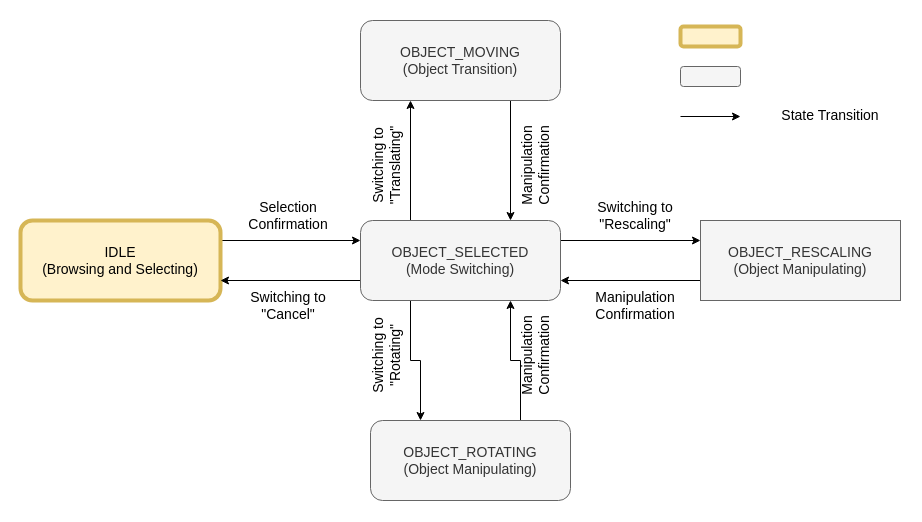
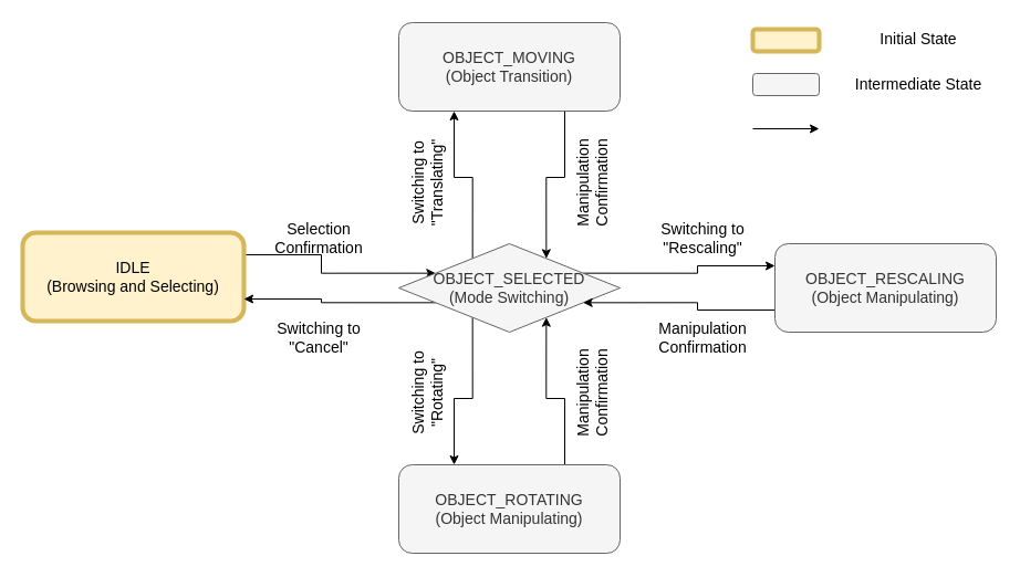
  <mxCell id="0" />
  <mxCell id="1" parent="0" />
  <mxCell id="2" style="edgeStyle=orthogonalEdgeStyle;rounded=0;orthogonalLoop=1;jettySize=auto;html=1;exitX=1;exitY=0.25;exitDx=0;exitDy=0;entryX=0;entryY=0.25;entryDx=0;entryDy=0;fontSize=14;" parent="1" source="3" target="8" edge="1"><mxGeometry relative="1" as="geometry" /></mxCell>
- <mxCell id="3" value="IDLE&lt;br style=&quot;font-size: 14px;&quot;&gt;(Browsing and Selecting)" style="rounded=1;whiteSpace=wrap;html=1;fillColor=#fff2cc;strokeColor=#d6b656;strokeWidth=4;imageWidth=24;imageHeight=24;fontSize=14;" parent="1" vertex="1"><mxGeometry x="20" y="220" width="200" height="80" as="geometry" /></mxCell>
+ <mxCell id="3" value="IDLE&lt;br style=&quot;font-size: 14px;&quot;&gt;(Browsing and Selecting)" style="rounded=1;whiteSpace=wrap;html=1;fillColor=#fff2cc;strokeColor=#d6b656;strokeWidth=4;imageWidth=24;imageHeight=24;fontSize=14;" parent="1" vertex="1"><mxGeometry x="20" y="210" width="200" height="80" as="geometry" /></mxCell>
  <mxCell id="4" style="edgeStyle=orthogonalEdgeStyle;rounded=0;orthogonalLoop=1;jettySize=auto;html=1;exitX=0;exitY=0.75;exitDx=0;exitDy=0;entryX=1;entryY=0.75;entryDx=0;entryDy=0;fontSize=14;" parent="1" source="8" target="3" edge="1"><mxGeometry relative="1" as="geometry" /></mxCell>
  <mxCell id="5" style="edgeStyle=orthogonalEdgeStyle;rounded=0;orthogonalLoop=1;jettySize=auto;html=1;exitX=0.25;exitY=0;exitDx=0;exitDy=0;entryX=0.25;entryY=1;entryDx=0;entryDy=0;fontSize=14;" parent="1" source="8" target="11" edge="1"><mxGeometry relative="1" as="geometry" /></mxCell>
  <mxCell id="6" style="edgeStyle=orthogonalEdgeStyle;rounded=0;orthogonalLoop=1;jettySize=auto;html=1;exitX=0.25;exitY=1;exitDx=0;exitDy=0;entryX=0.25;entryY=0;entryDx=0;entryDy=0;fontSize=14;" parent="1" source="8" target="15" edge="1"><mxGeometry relative="1" as="geometry" /></mxCell>
  <mxCell id="7" style="edgeStyle=orthogonalEdgeStyle;rounded=0;orthogonalLoop=1;jettySize=auto;html=1;exitX=1;exitY=0.25;exitDx=0;exitDy=0;entryX=0;entryY=0.25;entryDx=0;entryDy=0;fontSize=14;" parent="1" source="8" target="17" edge="1"><mxGeometry relative="1" as="geometry" /></mxCell>
- <mxCell id="8" value="OBJECT_SELECTED&lt;br style=&quot;font-size: 14px;&quot;&gt;(Mode Switching)" style="rounded=1;whiteSpace=wrap;html=1;fillColor=#f5f5f5;fontColor=#333333;strokeColor=#666666;imageWidth=24;imageHeight=24;fontSize=14;" parent="1" vertex="1"><mxGeometry x="360" y="220" width="200" height="80" as="geometry" /></mxCell>
+ <mxCell id="8" value="OBJECT_SELECTED&lt;br style=&quot;font-size: 14px;&quot;&gt;(Mode Switching)" style="rhombus;whiteSpace=wrap;html=1;fillColor=#f5f5f5;fontColor=#333333;strokeColor=#666666;imageWidth=24;imageHeight=24;fontSize=14;" parent="1" vertex="1"><mxGeometry x="360" y="220" width="200" height="80" as="geometry" /></mxCell>
  <mxCell id="9" value="Switching to &quot;Translating&quot;" style="text;html=1;strokeColor=none;fillColor=none;align=center;verticalAlign=middle;whiteSpace=wrap;rounded=0;rotation=-90;fontSize=14;" parent="1" vertex="1"><mxGeometry x="336" y="150" width="100" height="30" as="geometry" /></mxCell>
  <mxCell id="10" style="edgeStyle=orthogonalEdgeStyle;rounded=0;orthogonalLoop=1;jettySize=auto;html=1;exitX=0.75;exitY=1;exitDx=0;exitDy=0;entryX=0.75;entryY=0;entryDx=0;entryDy=0;fontSize=14;" parent="1" source="11" target="8" edge="1"><mxGeometry relative="1" as="geometry" /></mxCell>
  <mxCell id="11" value="OBJECT_MOVING&lt;br style=&quot;font-size: 14px;&quot;&gt;(Object Transition)" style="rounded=1;whiteSpace=wrap;html=1;fillColor=#f5f5f5;fontColor=#333333;strokeColor=#666666;imageWidth=24;imageHeight=24;fontSize=14;" parent="1" vertex="1"><mxGeometry x="360" y="20" width="200" height="80" as="geometry" /></mxCell>
  <mxCell id="12" value="Switching to &quot;Cancel&quot;" style="text;html=1;strokeColor=none;fillColor=none;align=center;verticalAlign=middle;whiteSpace=wrap;rounded=0;rotation=0;fontSize=14;" parent="1" vertex="1"><mxGeometry x="243" y="290" width="90" height="30" as="geometry" /></mxCell>
  <mxCell id="13" value="Selection Confirmation" style="text;html=1;strokeColor=none;fillColor=none;align=center;verticalAlign=middle;whiteSpace=wrap;rounded=0;rotation=0;fontSize=14;" parent="1" vertex="1"><mxGeometry x="230" y="190" width="116" height="50" as="geometry" /></mxCell>
  <mxCell id="14" style="edgeStyle=orthogonalEdgeStyle;rounded=0;orthogonalLoop=1;jettySize=auto;html=1;exitX=0.75;exitY=0;exitDx=0;exitDy=0;entryX=0.75;entryY=1;entryDx=0;entryDy=0;fontSize=14;" parent="1" source="15" target="8" edge="1"><mxGeometry relative="1" as="geometry" /></mxCell>
- <mxCell id="15" value="OBJECT_ROTATING&lt;br style=&quot;font-size: 14px;&quot;&gt;(Object Manipulating)" style="rounded=1;whiteSpace=wrap;html=1;fillColor=#f5f5f5;fontColor=#333333;strokeColor=#666666;imageWidth=24;imageHeight=24;fontSize=14;" parent="1" vertex="1"><mxGeometry x="370" y="420" width="200" height="80" as="geometry" /></mxCell>
+ <mxCell id="15" value="OBJECT_ROTATING&lt;br style=&quot;font-size: 14px;&quot;&gt;(Object Manipulating)" style="rounded=1;whiteSpace=wrap;html=1;fillColor=#f5f5f5;fontColor=#333333;strokeColor=#666666;imageWidth=24;imageHeight=24;fontSize=14;" parent="1" vertex="1"><mxGeometry x="360" y="420" width="200" height="80" as="geometry" /></mxCell>
  <mxCell id="16" style="edgeStyle=orthogonalEdgeStyle;rounded=0;orthogonalLoop=1;jettySize=auto;html=1;exitX=0;exitY=0.75;exitDx=0;exitDy=0;entryX=1;entryY=0.75;entryDx=0;entryDy=0;fontSize=14;" parent="1" source="17" target="8" edge="1"><mxGeometry relative="1" as="geometry" /></mxCell>
- <mxCell id="17" value="OBJECT_RESCALING&lt;br style=&quot;font-size: 14px;&quot;&gt;(Object Manipulating)" style="whiteSpace=wrap;html=1;fillColor=#f5f5f5;fontColor=#333333;strokeColor=#666666;imageWidth=24;imageHeight=24;fontSize=14;rounded=0;" parent="1" vertex="1"><mxGeometry x="700" y="220" width="200" height="80" as="geometry" /></mxCell>
+ <mxCell id="17" value="OBJECT_RESCALING&lt;br style=&quot;font-size: 14px;&quot;&gt;(Object Manipulating)" style="rounded=1;whiteSpace=wrap;html=1;fillColor=#f5f5f5;fontColor=#333333;strokeColor=#666666;imageWidth=24;imageHeight=24;fontSize=14;" parent="1" vertex="1"><mxGeometry x="700" y="220" width="200" height="80" as="geometry" /></mxCell>
  <mxCell id="18" value="" style="group;fontSize=14;" parent="1" vertex="1" connectable="0"><mxGeometry x="680" y="20" width="220" height="110" as="geometry" /></mxCell>
  <mxCell id="19" value="" style="rounded=1;whiteSpace=wrap;html=1;fillColor=#fff2cc;strokeColor=#d6b656;strokeWidth=4;fontSize=14;" parent="18" vertex="1"><mxGeometry y="6" width="60" height="20" as="geometry" /></mxCell>
  <mxCell id="20" value="" style="rounded=1;whiteSpace=wrap;html=1;fillColor=#f5f5f5;fontColor=#333333;strokeColor=#666666;fontSize=14;" parent="18" vertex="1"><mxGeometry y="46" width="60" height="20" as="geometry" /></mxCell>
  <mxCell id="21" value="" style="endArrow=classic;html=1;rounded=0;fontSize=14;" parent="18" edge="1"><mxGeometry width="50" height="50" relative="1" as="geometry"><mxPoint y="96" as="sourcePoint" /><mxPoint x="60" y="96" as="targetPoint" /></mxGeometry></mxCell>
- <mxCell id="24" value="State Transition" style="text;html=1;strokeColor=none;fillColor=none;align=center;verticalAlign=middle;whiteSpace=wrap;rounded=0;fontSize=14;" parent="18" vertex="1"><mxGeometry x="80" y="80" width="140" height="30" as="geometry" /></mxCell>
+ <mxCell id="22" value="Initial State" style="text;html=1;strokeColor=none;fillColor=none;align=center;verticalAlign=middle;whiteSpace=wrap;rounded=0;fontSize=14;" parent="18" vertex="1"><mxGeometry x="80" width="140" height="30" as="geometry" /></mxCell>
+ <mxCell id="23" value="Intermediate State" style="text;html=1;strokeColor=none;fillColor=none;align=center;verticalAlign=middle;whiteSpace=wrap;rounded=0;fontSize=14;" parent="18" vertex="1"><mxGeometry x="80" y="41" width="140" height="30" as="geometry" /></mxCell>
  <mxCell id="25" value="Manipulation Confirmation" style="text;html=1;strokeColor=none;fillColor=none;align=center;verticalAlign=middle;whiteSpace=wrap;rounded=0;rotation=-90;fontSize=14;" parent="1" vertex="1"><mxGeometry x="490" y="150" width="90" height="30" as="geometry" /></mxCell>
  <mxCell id="26" value="Switching to &quot;Rescaling&quot;" style="text;html=1;strokeColor=none;fillColor=none;align=center;verticalAlign=middle;whiteSpace=wrap;rounded=0;rotation=0;fontSize=14;" vertex="1" parent="1"><mxGeometry x="590" y="200" width="90" height="30" as="geometry" /></mxCell>
  <mxCell id="27" value="Manipulation Confirmation" style="text;html=1;strokeColor=none;fillColor=none;align=center;verticalAlign=middle;whiteSpace=wrap;rounded=0;rotation=0;fontSize=14;" vertex="1" parent="1"><mxGeometry x="590" y="290" width="90" height="30" as="geometry" /></mxCell>
  <mxCell id="28" value="Manipulation Confirmation" style="text;html=1;strokeColor=none;fillColor=none;align=center;verticalAlign=middle;whiteSpace=wrap;rounded=0;rotation=-90;fontSize=14;" vertex="1" parent="1"><mxGeometry x="490" y="340" width="90" height="30" as="geometry" /></mxCell>
  <mxCell id="29" value="Switching to &quot;Rotating&quot;" style="text;html=1;strokeColor=none;fillColor=none;align=center;verticalAlign=middle;whiteSpace=wrap;rounded=0;rotation=-90;fontSize=14;" vertex="1" parent="1"><mxGeometry x="336" y="340" width="100" height="30" as="geometry" /></mxCell>
